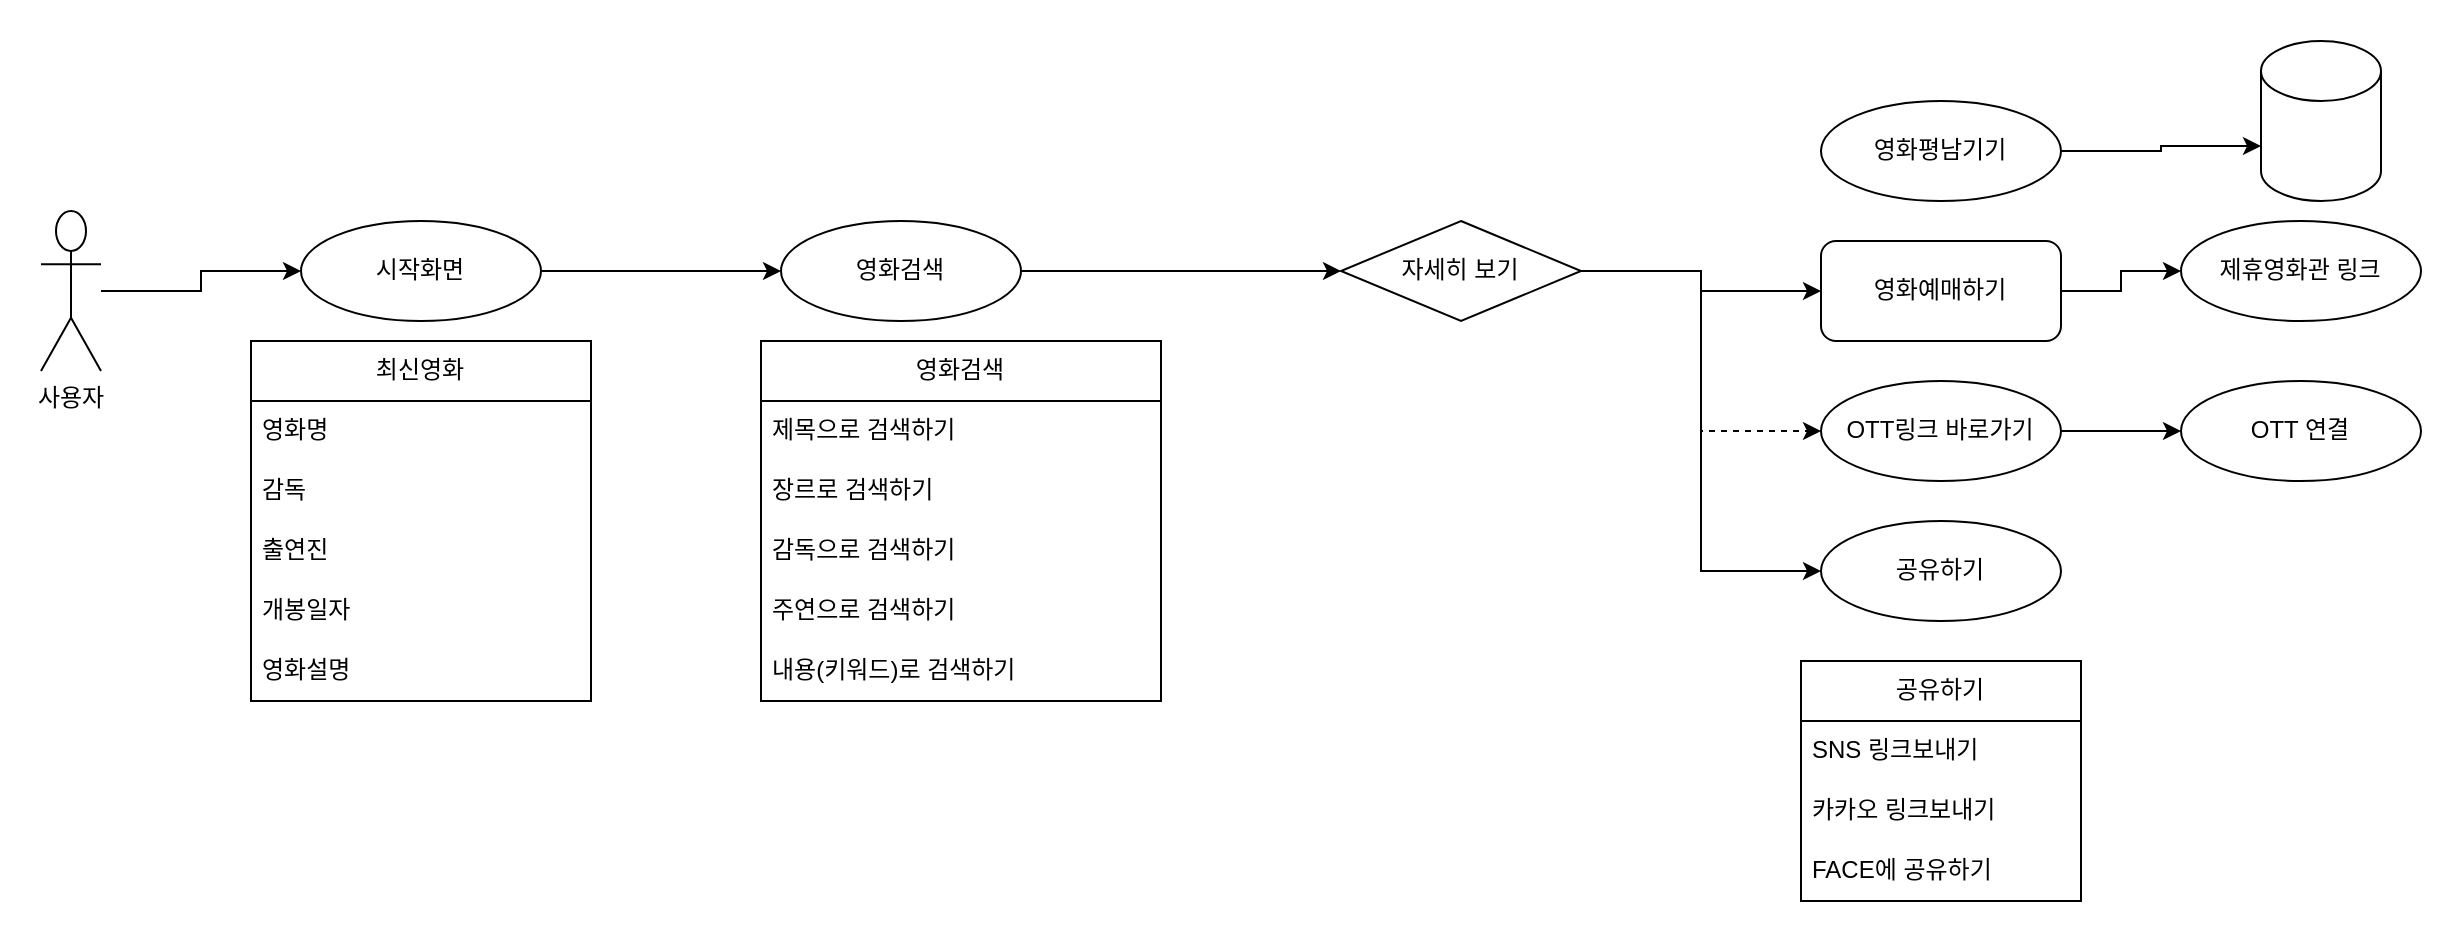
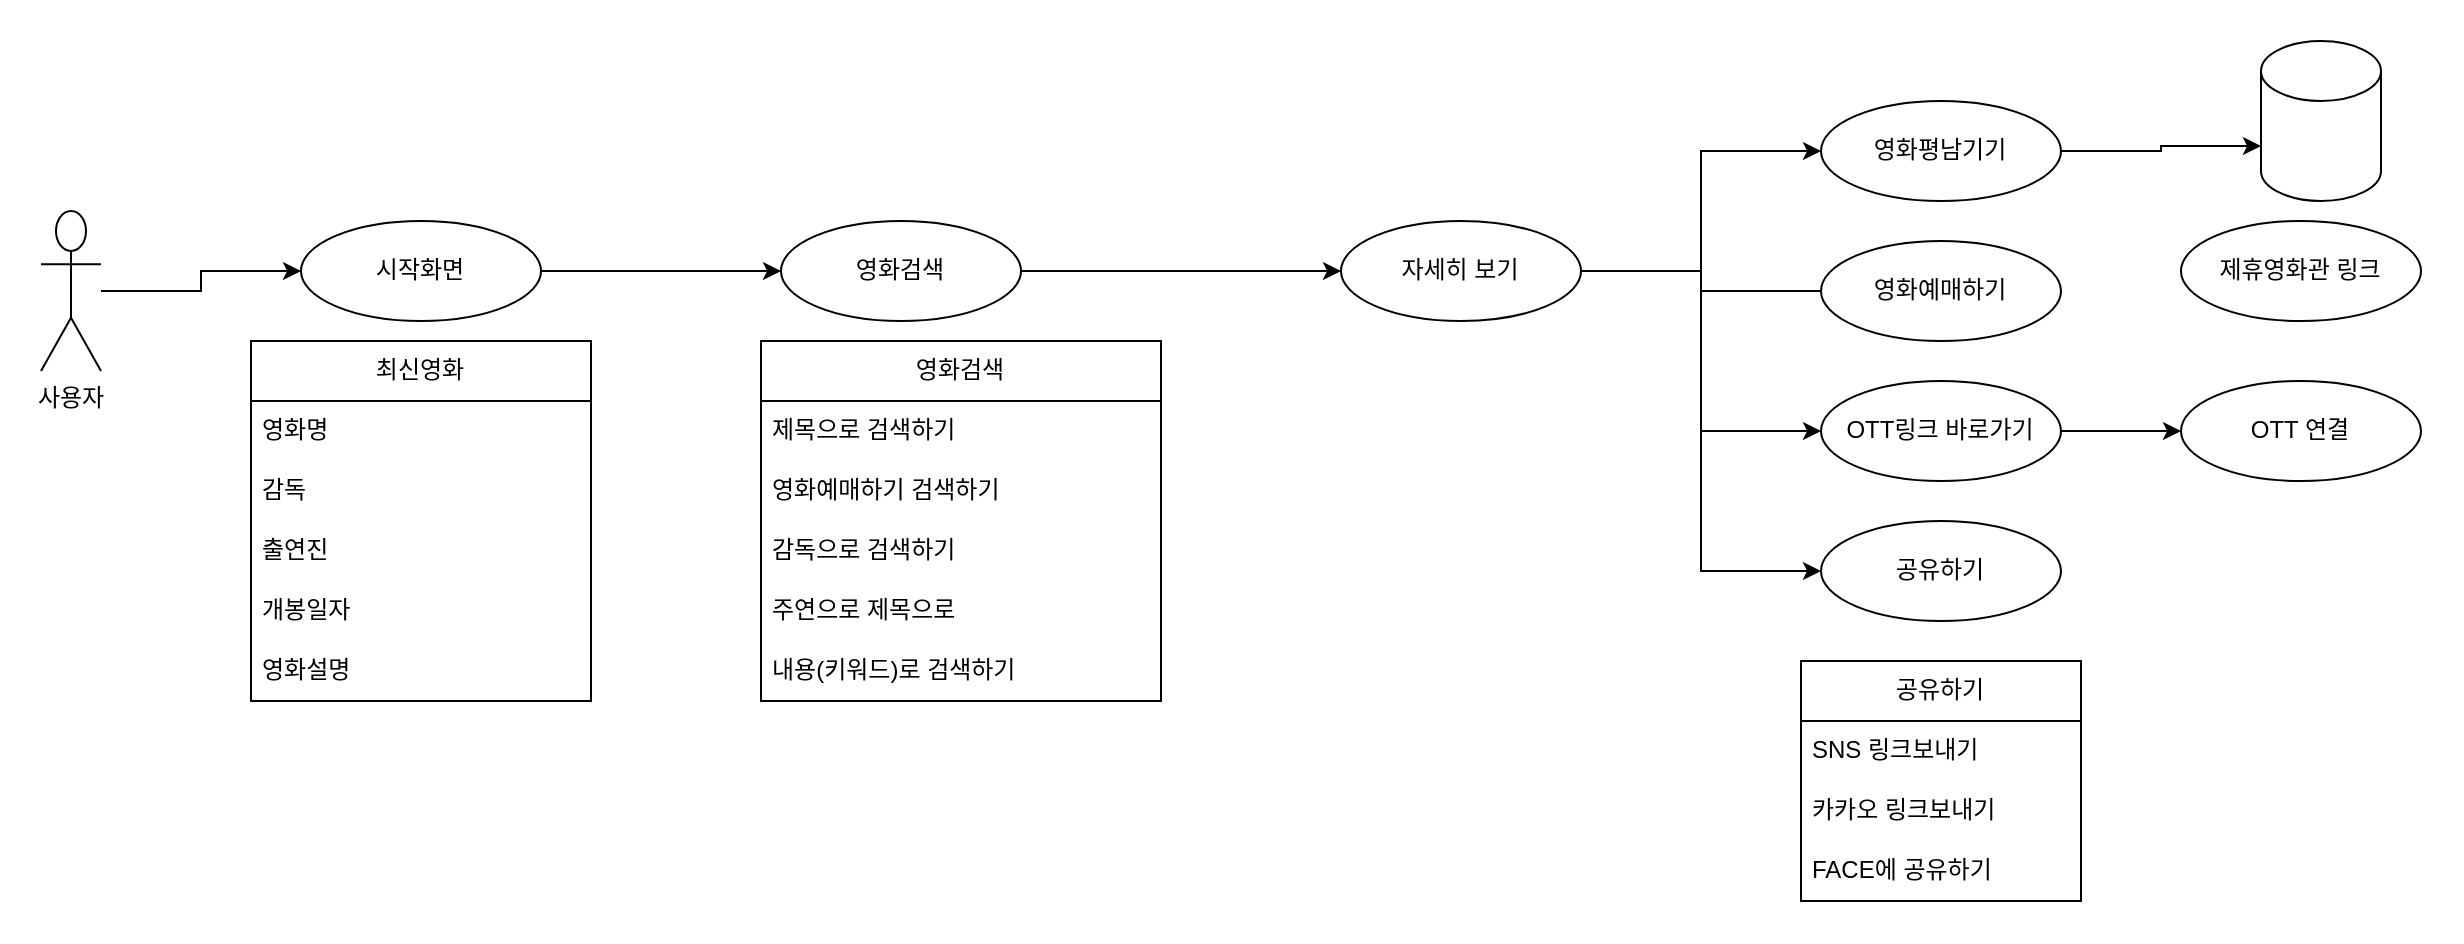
  <mxCell id="0" />
  <mxCell id="1" parent="0" />
  <mxCell id="2" style="edgeStyle=orthogonalEdgeStyle;rounded=0;orthogonalLoop=1;jettySize=auto;html=1;entryX=0;entryY=0.5;entryDx=0;entryDy=0;" edge="1" parent="1" source="3" target="5"><mxGeometry relative="1" as="geometry" /></mxCell>
  <mxCell id="3" value="사용자" style="shape=umlActor;verticalLabelPosition=bottom;verticalAlign=top;html=1;outlineConnect=0;" vertex="1" parent="1"><mxGeometry x="20" y="105" width="30" height="80" as="geometry" /></mxCell>
  <mxCell id="4" style="edgeStyle=orthogonalEdgeStyle;rounded=0;orthogonalLoop=1;jettySize=auto;html=1;entryX=0;entryY=0.5;entryDx=0;entryDy=0;" edge="1" parent="1" source="5" target="13"><mxGeometry relative="1" as="geometry" /></mxCell>
  <mxCell id="5" value="시작화면" style="ellipse;whiteSpace=wrap;html=1;" vertex="1" parent="1"><mxGeometry x="150" y="110" width="120" height="50" as="geometry" /></mxCell>
  <mxCell id="6" value="최신영화" style="swimlane;fontStyle=0;childLayout=stackLayout;horizontal=1;startSize=30;horizontalStack=0;resizeParent=1;resizeParentMax=0;resizeLast=0;collapsible=1;marginBottom=0;whiteSpace=wrap;html=1;" vertex="1" parent="1"><mxGeometry x="125" y="170" width="170" height="180" as="geometry" /></mxCell>
  <mxCell id="7" value="영화명" style="text;strokeColor=none;fillColor=none;align=left;verticalAlign=middle;spacingLeft=4;spacingRight=4;overflow=hidden;points=[[0,0.5],[1,0.5]];portConstraint=eastwest;rotatable=0;whiteSpace=wrap;html=1;" vertex="1" parent="6"><mxGeometry y="30" width="170" height="30" as="geometry" /></mxCell>
  <mxCell id="8" value="감독" style="text;strokeColor=none;fillColor=none;align=left;verticalAlign=middle;spacingLeft=4;spacingRight=4;overflow=hidden;points=[[0,0.5],[1,0.5]];portConstraint=eastwest;rotatable=0;whiteSpace=wrap;html=1;" vertex="1" parent="6"><mxGeometry y="60" width="170" height="30" as="geometry" /></mxCell>
  <mxCell id="9" value="출연진" style="text;strokeColor=none;fillColor=none;align=left;verticalAlign=middle;spacingLeft=4;spacingRight=4;overflow=hidden;points=[[0,0.5],[1,0.5]];portConstraint=eastwest;rotatable=0;whiteSpace=wrap;html=1;" vertex="1" parent="6"><mxGeometry y="90" width="170" height="30" as="geometry" /></mxCell>
  <mxCell id="10" value="개봉일자" style="text;strokeColor=none;fillColor=none;align=left;verticalAlign=middle;spacingLeft=4;spacingRight=4;overflow=hidden;points=[[0,0.5],[1,0.5]];portConstraint=eastwest;rotatable=0;whiteSpace=wrap;html=1;" vertex="1" parent="6"><mxGeometry y="120" width="170" height="30" as="geometry" /></mxCell>
  <mxCell id="11" value="영화설명" style="text;strokeColor=none;fillColor=none;align=left;verticalAlign=middle;spacingLeft=4;spacingRight=4;overflow=hidden;points=[[0,0.5],[1,0.5]];portConstraint=eastwest;rotatable=0;whiteSpace=wrap;html=1;" vertex="1" parent="6"><mxGeometry y="150" width="170" height="30" as="geometry" /></mxCell>
  <mxCell id="12" style="edgeStyle=orthogonalEdgeStyle;rounded=0;orthogonalLoop=1;jettySize=auto;html=1;entryX=0;entryY=0.5;entryDx=0;entryDy=0;" edge="1" parent="1" source="13" target="24"><mxGeometry relative="1" as="geometry" /></mxCell>
  <mxCell id="13" value="영화검색" style="ellipse;whiteSpace=wrap;html=1;" vertex="1" parent="1"><mxGeometry x="390" y="110" width="120" height="50" as="geometry" /></mxCell>
  <mxCell id="14" value="영화검색" style="swimlane;fontStyle=0;childLayout=stackLayout;horizontal=1;startSize=30;horizontalStack=0;resizeParent=1;resizeParentMax=0;resizeLast=0;collapsible=1;marginBottom=0;whiteSpace=wrap;html=1;" vertex="1" parent="1"><mxGeometry x="380" y="170" width="200" height="180" as="geometry" /></mxCell>
  <mxCell id="15" value="제목으로 검색하기" style="text;strokeColor=none;fillColor=none;align=left;verticalAlign=middle;spacingLeft=4;spacingRight=4;overflow=hidden;points=[[0,0.5],[1,0.5]];portConstraint=eastwest;rotatable=0;whiteSpace=wrap;html=1;" vertex="1" parent="14"><mxGeometry y="30" width="200" height="30" as="geometry" /></mxCell>
- <mxCell id="16" value="장르로 검색하기" style="text;strokeColor=none;fillColor=none;align=left;verticalAlign=middle;spacingLeft=4;spacingRight=4;overflow=hidden;points=[[0,0.5],[1,0.5]];portConstraint=eastwest;rotatable=0;whiteSpace=wrap;html=1;" vertex="1" parent="14"><mxGeometry y="60" width="200" height="30" as="geometry" /></mxCell>
+ <mxCell id="16" value="영화예매하기 검색하기" style="text;strokeColor=none;fillColor=none;align=left;verticalAlign=middle;spacingLeft=4;spacingRight=4;overflow=hidden;points=[[0,0.5],[1,0.5]];portConstraint=eastwest;rotatable=0;whiteSpace=wrap;html=1;" vertex="1" parent="14"><mxGeometry y="60" width="200" height="30" as="geometry" /></mxCell>
  <mxCell id="17" value="감독으로 검색하기" style="text;strokeColor=none;fillColor=none;align=left;verticalAlign=middle;spacingLeft=4;spacingRight=4;overflow=hidden;points=[[0,0.5],[1,0.5]];portConstraint=eastwest;rotatable=0;whiteSpace=wrap;html=1;" vertex="1" parent="14"><mxGeometry y="90" width="200" height="30" as="geometry" /></mxCell>
- <mxCell id="18" value="주연으로 검색하기" style="text;strokeColor=none;fillColor=none;align=left;verticalAlign=middle;spacingLeft=4;spacingRight=4;overflow=hidden;points=[[0,0.5],[1,0.5]];portConstraint=eastwest;rotatable=0;whiteSpace=wrap;html=1;" vertex="1" parent="14"><mxGeometry y="120" width="200" height="30" as="geometry" /></mxCell>
+ <mxCell id="18" value="주연으로 제목으로" style="text;strokeColor=none;fillColor=none;align=left;verticalAlign=middle;spacingLeft=4;spacingRight=4;overflow=hidden;points=[[0,0.5],[1,0.5]];portConstraint=eastwest;rotatable=0;whiteSpace=wrap;html=1;" vertex="1" parent="14"><mxGeometry y="120" width="200" height="30" as="geometry" /></mxCell>
  <mxCell id="19" value="내용(키워드)로 검색하기" style="text;strokeColor=none;fillColor=none;align=left;verticalAlign=middle;spacingLeft=4;spacingRight=4;overflow=hidden;points=[[0,0.5],[1,0.5]];portConstraint=eastwest;rotatable=0;whiteSpace=wrap;html=1;" vertex="1" parent="14"><mxGeometry y="150" width="200" height="30" as="geometry" /></mxCell>
- <mxCell id="21" style="edgeStyle=orthogonalEdgeStyle;rounded=0;orthogonalLoop=1;jettySize=auto;html=1;entryX=0;entryY=0.5;entryDx=0;entryDy=0;" edge="1" parent="1" source="24" target="28"><mxGeometry relative="1" as="geometry" /></mxCell>
- <mxCell id="22" style="edgeStyle=orthogonalEdgeStyle;rounded=0;orthogonalLoop=1;jettySize=auto;html=1;entryX=0;entryY=0.5;entryDx=0;entryDy=0;dashed=1;" edge="1" parent="1" source="24" target="30"><mxGeometry relative="1" as="geometry" /></mxCell>
+ <mxCell id="20" style="edgeStyle=orthogonalEdgeStyle;rounded=0;orthogonalLoop=1;jettySize=auto;html=1;entryX=0;entryY=0.5;entryDx=0;entryDy=0;" edge="1" parent="1" source="24" target="26"><mxGeometry relative="1" as="geometry" /></mxCell>
+ <mxCell id="21" style="edgeStyle=orthogonalEdgeStyle;rounded=0;orthogonalLoop=1;jettySize=auto;html=1;entryX=0;entryY=0.5;entryDx=0;entryDy=0;endArrow=none;" edge="1" parent="1" source="24" target="28"><mxGeometry relative="1" as="geometry" /></mxCell>
+ <mxCell id="22" style="edgeStyle=orthogonalEdgeStyle;rounded=0;orthogonalLoop=1;jettySize=auto;html=1;entryX=0;entryY=0.5;entryDx=0;entryDy=0;" edge="1" parent="1" source="24" target="30"><mxGeometry relative="1" as="geometry" /></mxCell>
  <mxCell id="23" style="edgeStyle=orthogonalEdgeStyle;rounded=0;orthogonalLoop=1;jettySize=auto;html=1;entryX=0;entryY=0.5;entryDx=0;entryDy=0;" edge="1" parent="1" source="24" target="31"><mxGeometry relative="1" as="geometry" /></mxCell>
- <mxCell id="24" value="자세히 보기" style="rhombus;whiteSpace=wrap;html=1;" vertex="1" parent="1"><mxGeometry x="670" y="110" width="120" height="50" as="geometry" /></mxCell>
+ <mxCell id="24" value="자세히 보기" style="ellipse;whiteSpace=wrap;html=1;" vertex="1" parent="1"><mxGeometry x="670" y="110" width="120" height="50" as="geometry" /></mxCell>
  <mxCell id="25" style="edgeStyle=orthogonalEdgeStyle;rounded=0;orthogonalLoop=1;jettySize=auto;html=1;entryX=0;entryY=0;entryDx=0;entryDy=52.5;entryPerimeter=0;" edge="1" parent="1" source="26" target="38"><mxGeometry relative="1" as="geometry" /></mxCell>
  <mxCell id="26" value="영화평남기기" style="ellipse;whiteSpace=wrap;html=1;" vertex="1" parent="1"><mxGeometry x="910" y="50" width="120" height="50" as="geometry" /></mxCell>
- <mxCell id="27" style="edgeStyle=orthogonalEdgeStyle;rounded=0;orthogonalLoop=1;jettySize=auto;html=1;entryX=0;entryY=0.5;entryDx=0;entryDy=0;" edge="1" parent="1" source="28" target="32"><mxGeometry relative="1" as="geometry" /></mxCell>
- <mxCell id="28" value="영화예매하기" style="whiteSpace=wrap;html=1;rounded=1;" vertex="1" parent="1"><mxGeometry x="910" y="120" width="120" height="50" as="geometry" /></mxCell>
+ <mxCell id="28" value="영화예매하기" style="ellipse;whiteSpace=wrap;html=1;" vertex="1" parent="1"><mxGeometry x="910" y="120" width="120" height="50" as="geometry" /></mxCell>
  <mxCell id="29" style="edgeStyle=orthogonalEdgeStyle;rounded=0;orthogonalLoop=1;jettySize=auto;html=1;entryX=0;entryY=0.5;entryDx=0;entryDy=0;" edge="1" parent="1" source="30" target="33"><mxGeometry relative="1" as="geometry" /></mxCell>
  <mxCell id="30" value="OTT링크 바로가기" style="ellipse;whiteSpace=wrap;html=1;" vertex="1" parent="1"><mxGeometry x="910" y="190" width="120" height="50" as="geometry" /></mxCell>
  <mxCell id="31" value="공유하기" style="ellipse;whiteSpace=wrap;html=1;" vertex="1" parent="1"><mxGeometry x="910" y="260" width="120" height="50" as="geometry" /></mxCell>
  <mxCell id="32" value="제휴영화관 링크" style="ellipse;whiteSpace=wrap;html=1;" vertex="1" parent="1"><mxGeometry x="1090" y="110" width="120" height="50" as="geometry" /></mxCell>
  <mxCell id="33" value="OTT 연결" style="ellipse;whiteSpace=wrap;html=1;" vertex="1" parent="1"><mxGeometry x="1090" y="190" width="120" height="50" as="geometry" /></mxCell>
  <mxCell id="34" value="공유하기" style="swimlane;fontStyle=0;childLayout=stackLayout;horizontal=1;startSize=30;horizontalStack=0;resizeParent=1;resizeParentMax=0;resizeLast=0;collapsible=1;marginBottom=0;whiteSpace=wrap;html=1;" vertex="1" parent="1"><mxGeometry x="900" y="330" width="140" height="120" as="geometry" /></mxCell>
  <mxCell id="35" value="SNS 링크보내기" style="text;strokeColor=none;fillColor=none;align=left;verticalAlign=middle;spacingLeft=4;spacingRight=4;overflow=hidden;points=[[0,0.5],[1,0.5]];portConstraint=eastwest;rotatable=0;whiteSpace=wrap;html=1;" vertex="1" parent="34"><mxGeometry y="30" width="140" height="30" as="geometry" /></mxCell>
  <mxCell id="36" value="카카오 링크보내기" style="text;strokeColor=none;fillColor=none;align=left;verticalAlign=middle;spacingLeft=4;spacingRight=4;overflow=hidden;points=[[0,0.5],[1,0.5]];portConstraint=eastwest;rotatable=0;whiteSpace=wrap;html=1;" vertex="1" parent="34"><mxGeometry y="60" width="140" height="30" as="geometry" /></mxCell>
  <mxCell id="37" value="FACE에 공유하기" style="text;strokeColor=none;fillColor=none;align=left;verticalAlign=middle;spacingLeft=4;spacingRight=4;overflow=hidden;points=[[0,0.5],[1,0.5]];portConstraint=eastwest;rotatable=0;whiteSpace=wrap;html=1;" vertex="1" parent="34"><mxGeometry y="90" width="140" height="30" as="geometry" /></mxCell>
  <mxCell id="38" value="" style="shape=cylinder3;whiteSpace=wrap;html=1;boundedLbl=1;backgroundOutline=1;size=15;" vertex="1" parent="1"><mxGeometry x="1130" y="20" width="60" height="80" as="geometry" /></mxCell>
